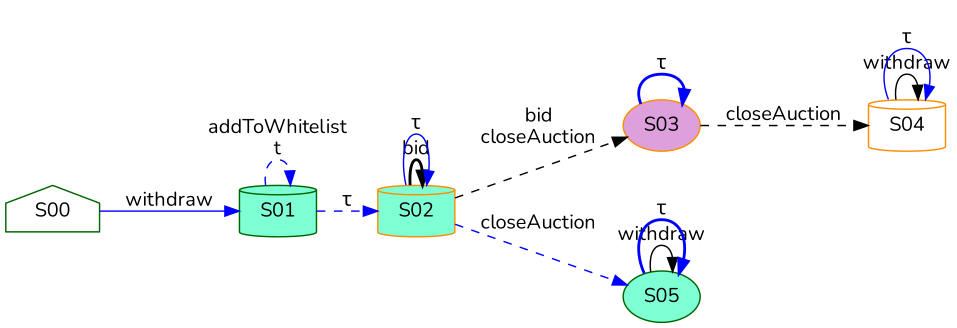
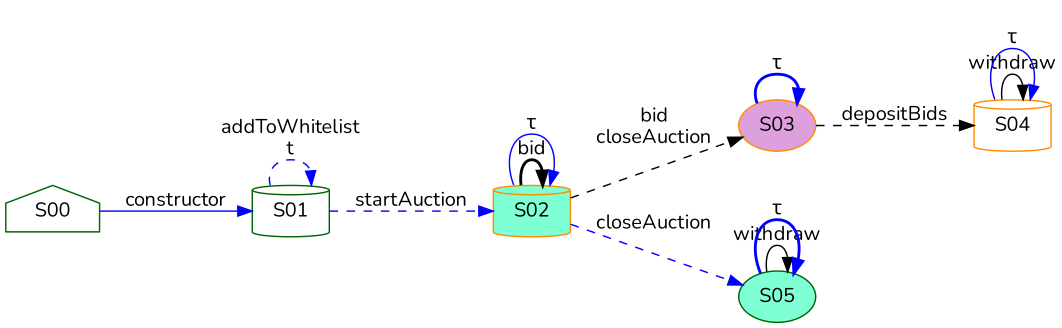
  digraph {
    fontname=Nunito
    rankdir=LR
    node [color=darkgreen fillcolor=aquamarine fontname=Nunito shape=cylinder style=filled]
    edge [color=blue fontname=Nunito style=solid]
    S00 [fillcolor=white shape=house]
-   S01
+   S01 [fillcolor=white]
    S02 [color=darkorange]
    S03 [color=darkorange fillcolor=plum shape=ellipse]
    S05 [shape=ellipse]
    S04 [color=darkorange fillcolor=white]
-   S00 -> S01 [label=withdraw]
+   S00 -> S01 [label=constructor]
    S01 -> S01 [label="addToWhitelist\nt" style=dashed]
-   S01 -> S02 [label="τ" style=dashed]
+   S01 -> S02 [label=startAuction style=dashed]
    S02 -> S02 [color=black label=bid style=bold]
    S02 -> S02 [label="τ"]
    S02 -> S03 [color=black label="bid\ncloseAuction" style=dashed]
    S02 -> S05 [label=closeAuction style=dashed]
    S03 -> S03 [label="τ" style=bold]
-   S03 -> S04 [color=black label=closeAuction style=dashed]
+   S03 -> S04 [color=black label=depositBids style=dashed]
    S05 -> S05 [color=black label=withdraw]
    S05 -> S05 [label="τ" style=bold]
    S04 -> S04 [color=black label=withdraw]
    S04 -> S04 [label="τ"]
  }
